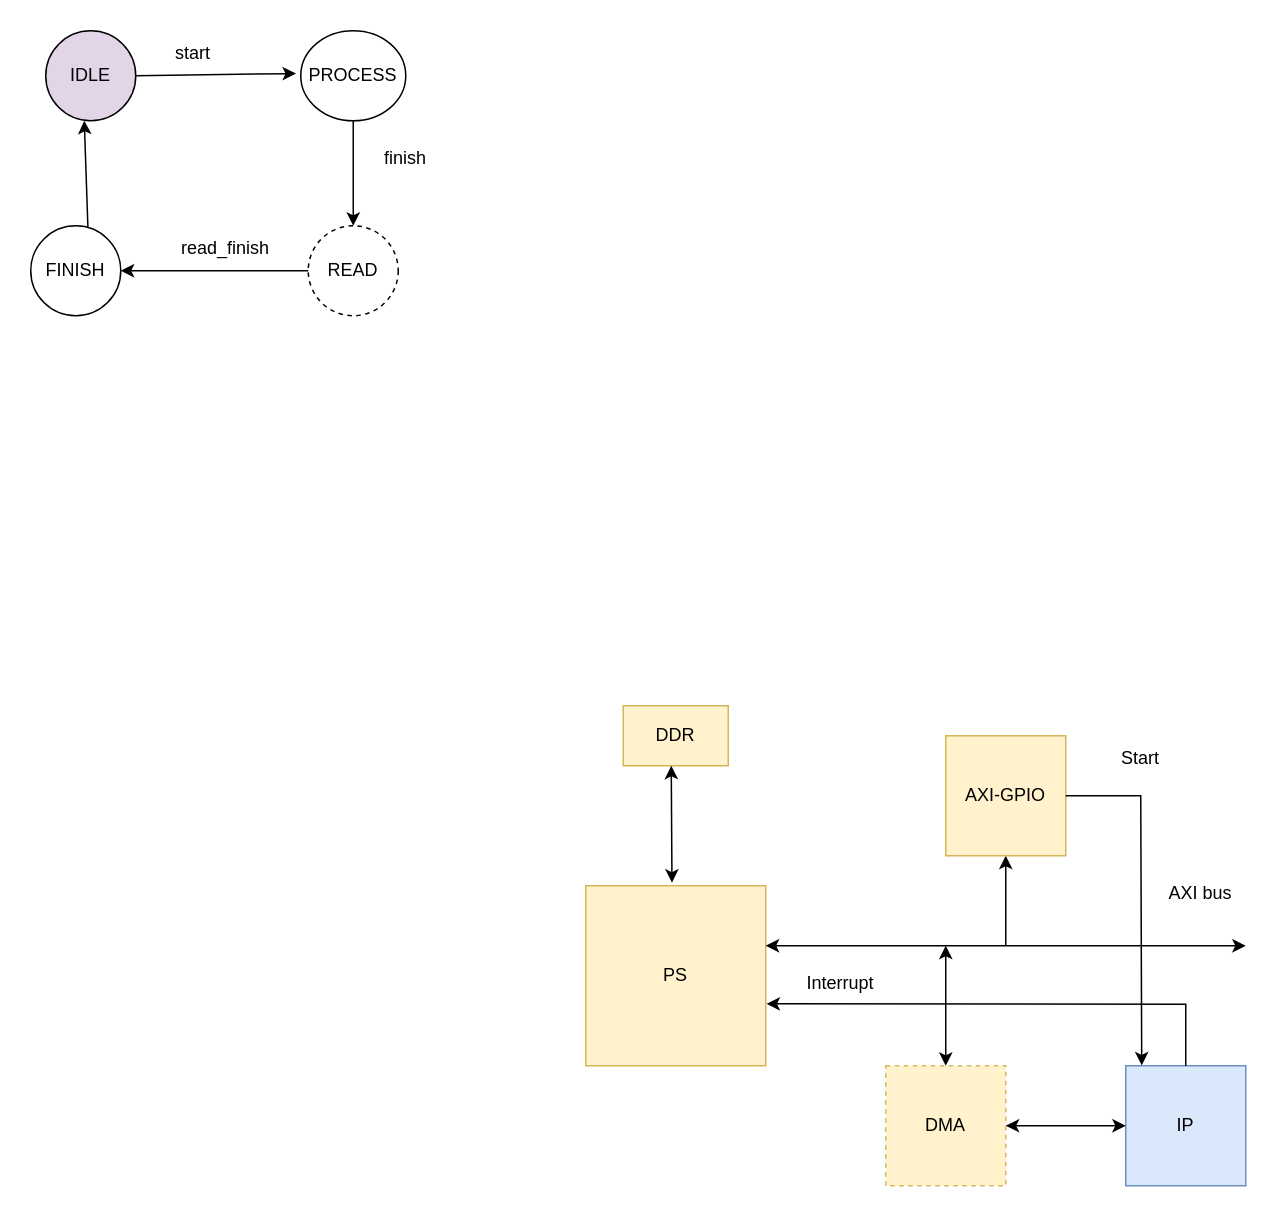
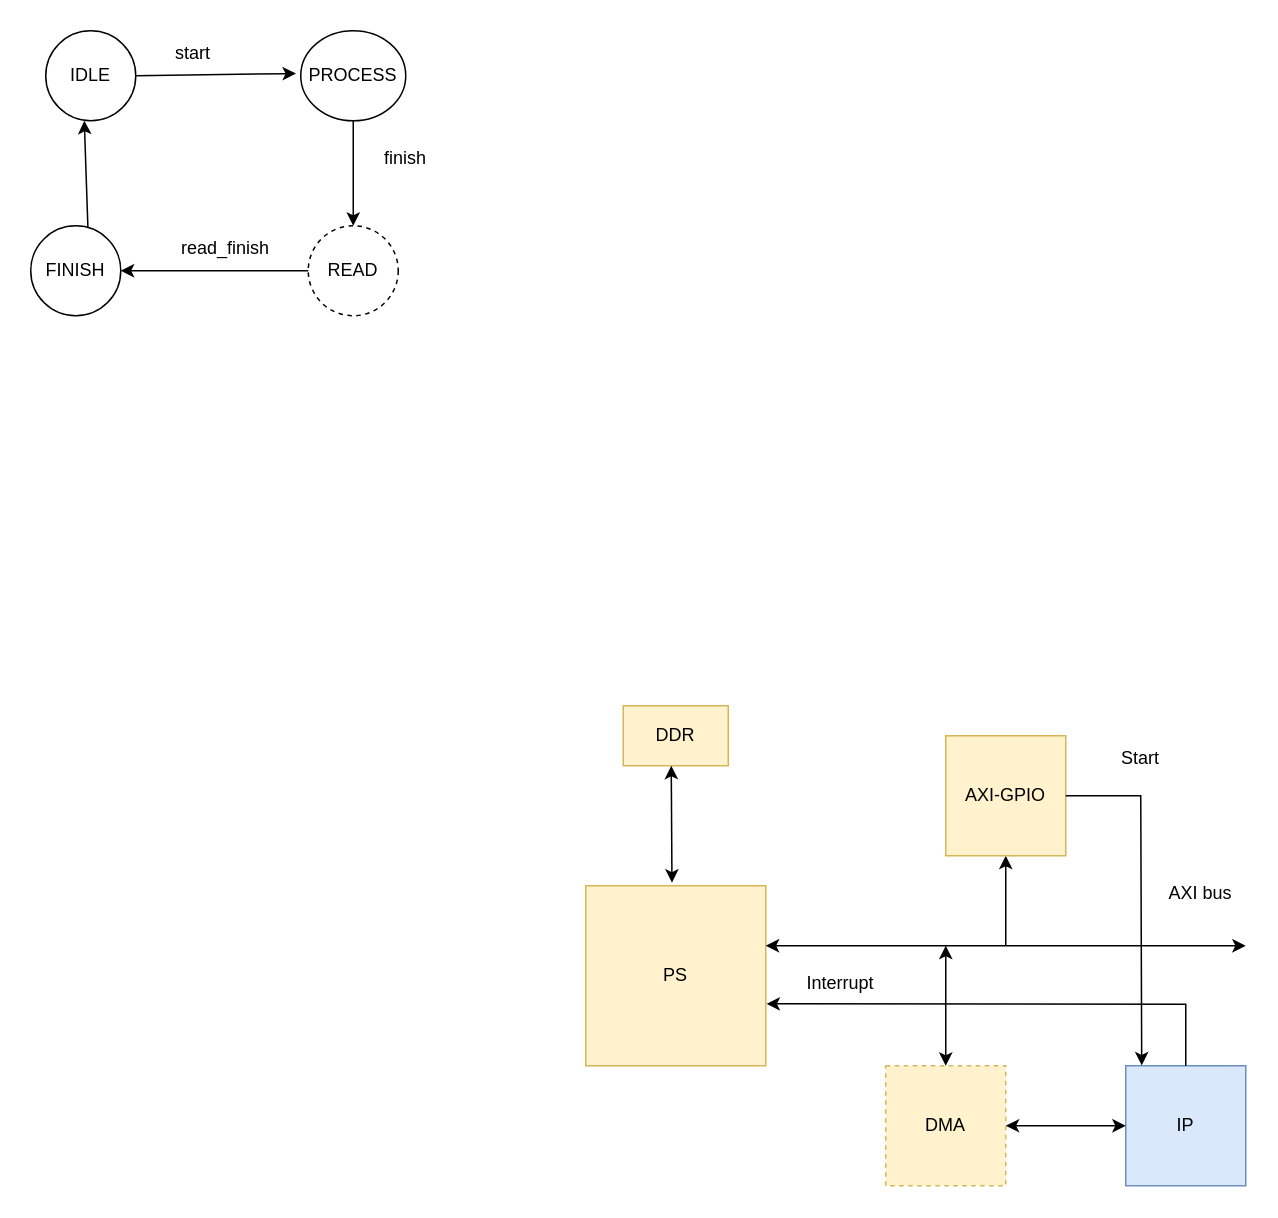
  <mxCell id="0" />
  <mxCell id="1" parent="0" />
  <mxCell id="2" value="PS" style="whiteSpace=wrap;html=1;aspect=fixed;fillColor=#fff2cc;strokeColor=#d6b656;" parent="1" vertex="1"><mxGeometry x="390" y="590" width="120" height="120" as="geometry" /></mxCell>
  <mxCell id="3" value="DDR" style="rounded=0;whiteSpace=wrap;html=1;fillColor=#fff2cc;strokeColor=#d6b656;" parent="1" vertex="1"><mxGeometry x="415" y="470" width="70" height="40" as="geometry" /></mxCell>
  <mxCell id="4" value="" style="endArrow=classic;startArrow=classic;html=1;rounded=0;exitX=0.479;exitY=-0.017;exitDx=0;exitDy=0;exitPerimeter=0;" parent="1" source="2" edge="1"><mxGeometry width="50" height="50" relative="1" as="geometry"><mxPoint x="445" y="570" as="sourcePoint" /><mxPoint x="447" y="510" as="targetPoint" /></mxGeometry></mxCell>
  <mxCell id="5" value="" style="endArrow=classic;startArrow=classic;html=1;rounded=0;" parent="1" edge="1"><mxGeometry width="50" height="50" relative="1" as="geometry"><mxPoint x="510" y="630" as="sourcePoint" /><mxPoint x="830" y="630" as="targetPoint" /></mxGeometry></mxCell>
  <mxCell id="6" value="AXI bus" style="text;html=1;align=center;verticalAlign=middle;whiteSpace=wrap;rounded=0;" parent="1" vertex="1"><mxGeometry x="770" y="580" width="60" height="30" as="geometry" /></mxCell>
  <mxCell id="7" value="DMA" style="rounded=0;whiteSpace=wrap;html=1;fillColor=#fff2cc;strokeColor=#d6b656;dashed=1;" parent="1" vertex="1"><mxGeometry x="590" y="710" width="80" height="80" as="geometry" /></mxCell>
  <mxCell id="8" value="" style="endArrow=classic;startArrow=classic;html=1;rounded=0;exitX=0.5;exitY=0;exitDx=0;exitDy=0;" parent="1" source="7" edge="1"><mxGeometry width="50" height="50" relative="1" as="geometry"><mxPoint x="585" y="680" as="sourcePoint" /><mxPoint x="630" y="630" as="targetPoint" /></mxGeometry></mxCell>
  <mxCell id="9" value="IP" style="rounded=0;whiteSpace=wrap;html=1;fillColor=#dae8fc;strokeColor=#6c8ebf;" parent="1" vertex="1"><mxGeometry x="750" y="710" width="80" height="80" as="geometry" /></mxCell>
  <mxCell id="10" value="" style="endArrow=classic;html=1;rounded=0;exitX=0.5;exitY=0;exitDx=0;exitDy=0;entryX=1.004;entryY=0.656;entryDx=0;entryDy=0;entryPerimeter=0;" parent="1" source="9" target="2" edge="1"><mxGeometry width="50" height="50" relative="1" as="geometry"><mxPoint x="765" y="710" as="sourcePoint" /><mxPoint x="815" y="660" as="targetPoint" /><Array as="points"><mxPoint x="790" y="669" /></Array></mxGeometry></mxCell>
  <mxCell id="11" value="Interrupt" style="text;html=1;align=center;verticalAlign=middle;whiteSpace=wrap;rounded=0;" parent="1" vertex="1"><mxGeometry x="530" y="640" width="60" height="30" as="geometry" /></mxCell>
- <mxCell id="12" value="IDLE" style="ellipse;whiteSpace=wrap;html=1;fillColor=#e1d5e7;" parent="1" vertex="1"><mxGeometry x="30" y="20" width="60" height="60" as="geometry" /></mxCell>
+ <mxCell id="12" value="IDLE" style="ellipse;whiteSpace=wrap;html=1;" parent="1" vertex="1"><mxGeometry x="30" y="20" width="60" height="60" as="geometry" /></mxCell>
  <mxCell id="13" value="PROCESS" style="ellipse;whiteSpace=wrap;html=1;" parent="1" vertex="1"><mxGeometry x="200" y="20" width="70" height="60" as="geometry" /></mxCell>
  <mxCell id="14" value="" style="endArrow=classic;html=1;rounded=0;exitX=1;exitY=0.5;exitDx=0;exitDy=0;entryX=-0.045;entryY=0.475;entryDx=0;entryDy=0;entryPerimeter=0;" parent="1" source="12" target="13" edge="1"><mxGeometry width="50" height="50" relative="1" as="geometry"><mxPoint x="290" y="120" as="sourcePoint" /><mxPoint x="340" y="70" as="targetPoint" /></mxGeometry></mxCell>
  <mxCell id="15" value="start&amp;nbsp;" style="text;html=1;align=center;verticalAlign=middle;whiteSpace=wrap;rounded=0;" parent="1" vertex="1"><mxGeometry x="100" y="20" width="60" height="30" as="geometry" /></mxCell>
  <mxCell id="16" value="" style="endArrow=classic;html=1;rounded=0;exitX=0.5;exitY=1;exitDx=0;exitDy=0;entryX=0.5;entryY=0;entryDx=0;entryDy=0;" parent="1" source="13" target="18" edge="1"><mxGeometry width="50" height="50" relative="1" as="geometry"><mxPoint x="290" y="120" as="sourcePoint" /><mxPoint x="220" as="targetPoint" y="150" /></mxGeometry></mxCell>
  <mxCell id="17" value="finish" style="text;html=1;align=center;verticalAlign=middle;whiteSpace=wrap;rounded=0;" parent="1" vertex="1"><mxGeometry x="240" y="90" width="60" height="30" as="geometry" /></mxCell>
  <mxCell id="18" value="READ" style="ellipse;whiteSpace=wrap;html=1;dashed=1;" parent="1" vertex="1"><mxGeometry x="205" width="60" height="60" as="geometry" y="150" /></mxCell>
  <mxCell id="19" value="" style="endArrow=classic;html=1;rounded=0;exitX=0;exitY=0.5;exitDx=0;exitDy=0;" parent="1" source="18" edge="1"><mxGeometry width="50" height="50" relative="1" as="geometry"><mxPoint x="50" y="205" as="sourcePoint" /><mxPoint x="80" y="180" as="targetPoint" /></mxGeometry></mxCell>
  <mxCell id="20" value="FINISH" style="ellipse;whiteSpace=wrap;html=1;" parent="1" vertex="1"><mxGeometry x="20" width="60" height="60" as="geometry" y="150" /></mxCell>
  <mxCell id="21" value="" style="endArrow=classic;html=1;rounded=0;entryX=0.428;entryY=1.045;entryDx=0;entryDy=0;entryPerimeter=0;exitX=0.635;exitY=0.014;exitDx=0;exitDy=0;exitPerimeter=0;" parent="1" source="20" edge="1"><mxGeometry width="50" height="50" relative="1" as="geometry"><mxPoint x="49.36" y="147.72" as="sourcePoint" /><mxPoint x="55.68" y="80" as="targetPoint" /></mxGeometry></mxCell>
  <mxCell id="22" value="read_finish" style="text;html=1;align=center;verticalAlign=middle;whiteSpace=wrap;rounded=0;" parent="1" vertex="1"><mxGeometry x="120" width="60" height="30" as="geometry" y="150" /></mxCell>
  <mxCell id="23" value="" style="endArrow=classic;html=1;rounded=0;" edge="1" parent="1"><mxGeometry width="50" height="50" relative="1" as="geometry"><mxPoint x="670" y="630" as="sourcePoint" /><mxPoint x="670" y="570" as="targetPoint" /></mxGeometry></mxCell>
  <mxCell id="24" value="AXI-GPIO" style="rounded=0;whiteSpace=wrap;html=1;fillColor=#fff2cc;strokeColor=#d6b656;" vertex="1" parent="1"><mxGeometry x="630" y="490" width="80" height="80" as="geometry" /></mxCell>
  <mxCell id="25" value="" style="endArrow=classic;html=1;rounded=0;exitX=1;exitY=0.5;exitDx=0;exitDy=0;entryX=0.133;entryY=-0.003;entryDx=0;entryDy=0;entryPerimeter=0;" edge="1" parent="1" source="24" target="9"><mxGeometry width="50" height="50" relative="1" as="geometry"><mxPoint x="740" y="670" as="sourcePoint" /><mxPoint x="790" y="620" as="targetPoint" /><Array as="points"><mxPoint x="760" y="530" /></Array></mxGeometry></mxCell>
  <mxCell id="26" value="Start" style="text;html=1;align=center;verticalAlign=middle;whiteSpace=wrap;rounded=0;" vertex="1" parent="1"><mxGeometry x="730" y="490" width="60" height="30" as="geometry" /></mxCell>
  <mxCell id="27" value="" style="endArrow=classic;startArrow=classic;html=1;rounded=0;exitX=1;exitY=0.5;exitDx=0;exitDy=0;entryX=0;entryY=0.5;entryDx=0;entryDy=0;" edge="1" parent="1" source="7" target="9"><mxGeometry width="50" height="50" relative="1" as="geometry"><mxPoint x="680" y="760" as="sourcePoint" /><mxPoint x="730" y="710" as="targetPoint" /></mxGeometry></mxCell>
